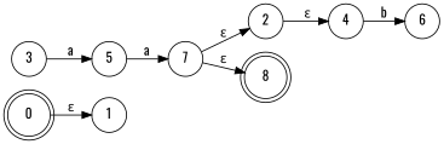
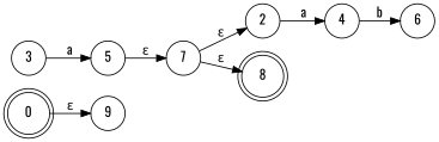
  digraph {
    fontname=Oswald
    rankdir=LR
    node [fontname=Oswald shape=circle]
    edge [fontname=Oswald]
    n1 [label=0 shape=doublecircle]
-   n2 [label=1]
+   n2 [label=9]
    n3 [label=2]
    n4 [label=4]
    n5 [label=8 shape=doublecircle]
    n6 [label=3]
    n7 [label=5]
    n8 [label=6]
    n9 [label=7]
    n1 -> n2 [label="ε"]
-   n3 -> n4 [label="ε"]
+   n3 -> n4 [label=a]
    n4 -> n8 [label=b]
    n6 -> n7 [label=a]
-   n7 -> n9 [label=a]
+   n7 -> n9 [label="ε"]
    n9 -> n3 [label="ε"]
    n9 -> n5 [label="ε"]
  }
